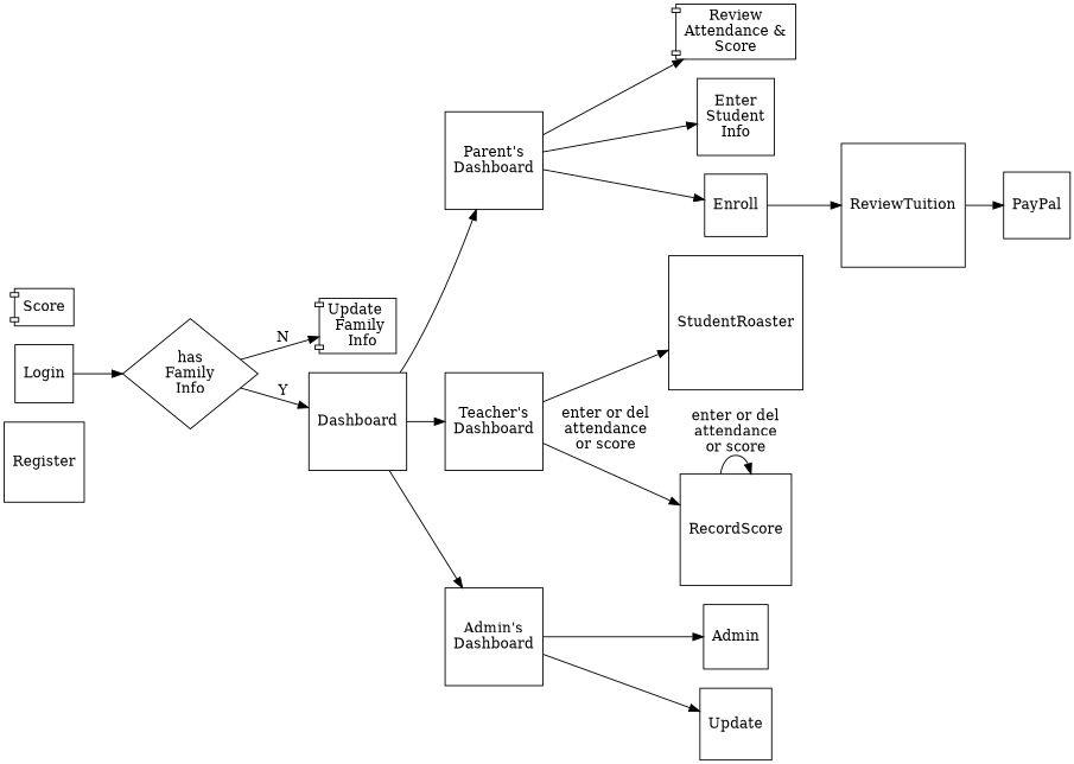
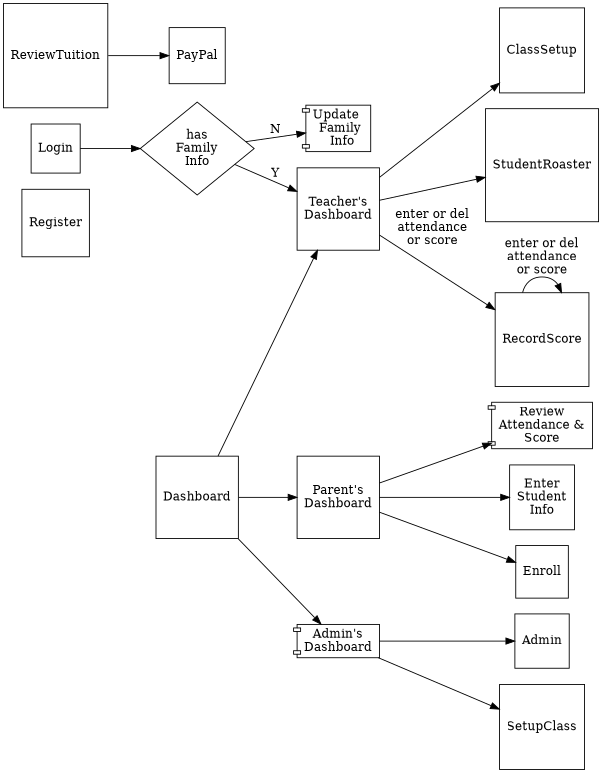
  digraph {
    rankdir=LR
    node [shape=square]
    Register
    n2 [label="has\nFamily\nInfo" shape=diamond]
    n3 [label="Update \n Family\n  Info" shape=component]
    Dashboard [stype=dotted]
    n5 [label="Parent's\nDashboard"]
    n6 [label="Teacher's\nDashboard"]
-   n7 [label="Admin's\nDashboard"]
+   n7 [label="Admin's\nDashboard" shape=component]
    n8 [label=Login]
    n9 [label="Review\nAttendance &\nScore" shape=component]
    n10 [label="Enter\nStudent\nInfo"]
    Enroll
+   ClassSetup
    StudentRoaster
    RecordScore
    n15 [label=Admin]
-   SetupClass [label=Update]
+   SetupClass
    ReviewTuition
-   Score [shape=component]
    PayPal
    n2 -> n3 [label=N]
-   n2 -> Dashboard [label=Y]
+   n2 -> n6 [label=Y]
    Dashboard -> n5
    Dashboard -> n6
    Dashboard -> n7
    n5 -> n9
    n5 -> n10
    n5 -> Enroll
+   n6 -> ClassSetup
    n6 -> StudentRoaster
    n6 -> RecordScore [label="enter or del\nattendance\nor score"]
    n7 -> n15
    n7 -> SetupClass
    n8 -> n2
-   Enroll -> ReviewTuition
    RecordScore -> RecordScore [label="enter or del\nattendance\nor score"]
    ReviewTuition -> PayPal
  }
